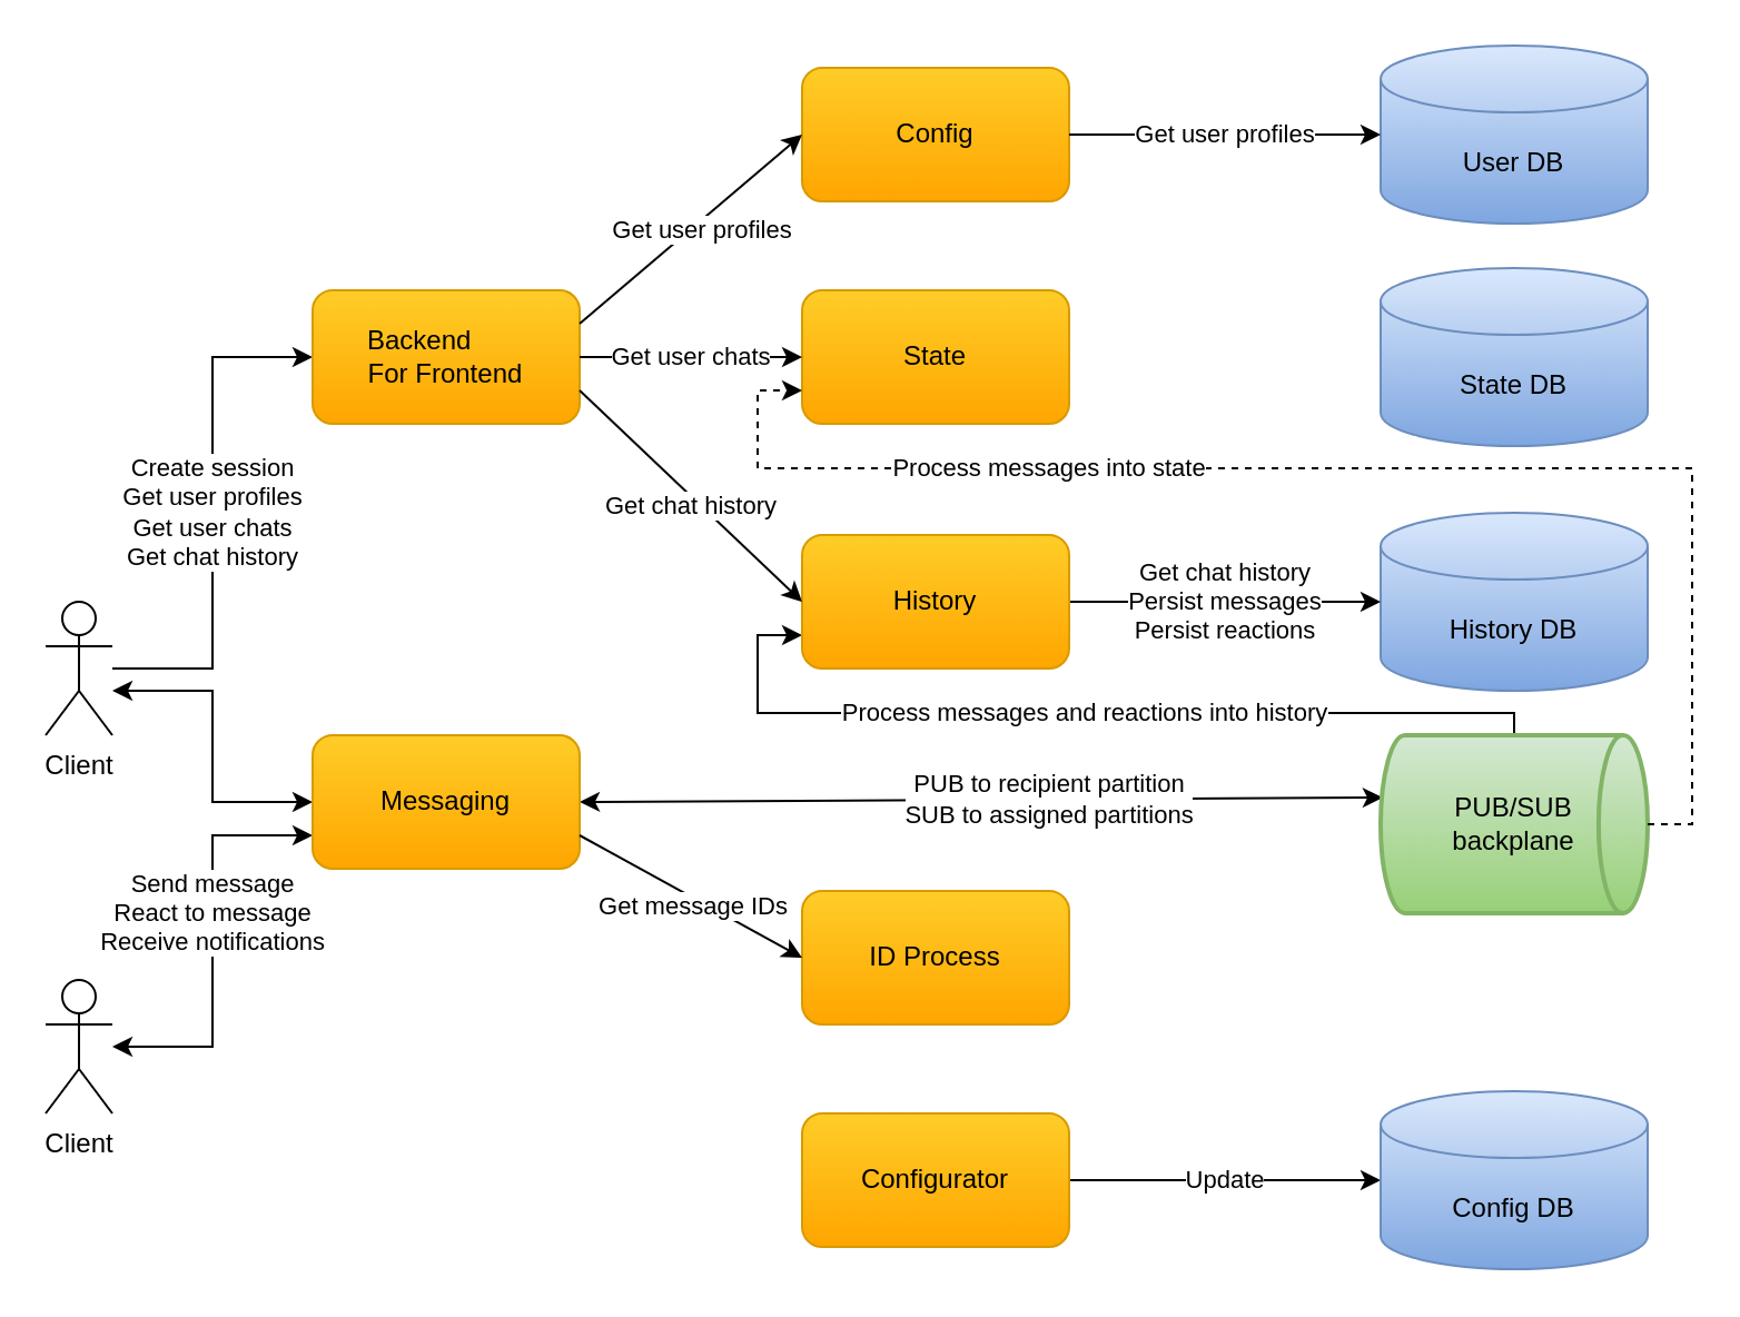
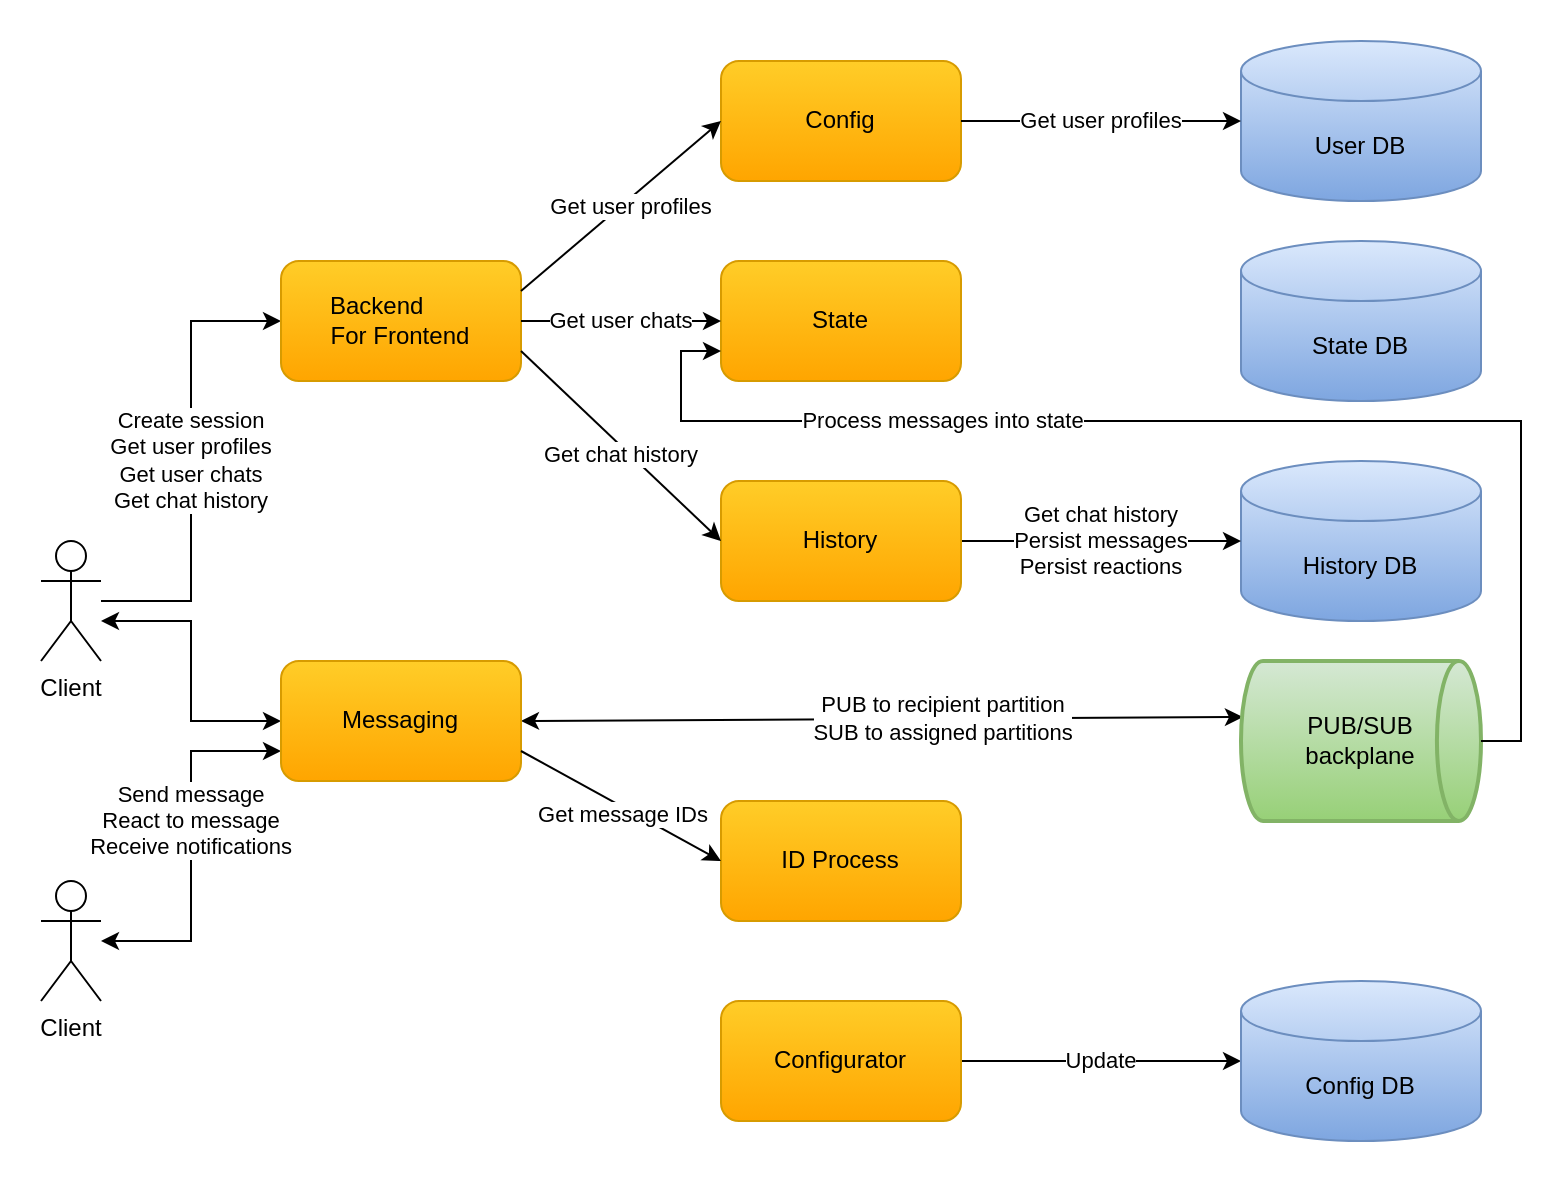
  <mxCell id="0" />
  <mxCell id="1" parent="0" />
  <mxCell id="2" value="" style="edgeStyle=orthogonalEdgeStyle;rounded=0;orthogonalLoop=1;jettySize=auto;html=1;entryX=0;entryY=0.5;entryDx=0;entryDy=0;startArrow=classic;startFill=1;" parent="1" source="4" target="8" edge="1"><mxGeometry relative="1" as="geometry"><Array as="points"><mxPoint x="95" y="310" /><mxPoint x="95" y="360" /></Array></mxGeometry></mxCell>
  <mxCell id="3" value="Create session&lt;br&gt;Get user profiles&lt;br&gt;Get user chats&lt;br&gt;Get chat history" style="edgeStyle=orthogonalEdgeStyle;rounded=0;orthogonalLoop=1;jettySize=auto;html=1;entryX=0;entryY=0.5;entryDx=0;entryDy=0;" parent="1" source="4" target="19" edge="1"><mxGeometry relative="1" as="geometry"><Array as="points"><mxPoint x="95" y="300" /><mxPoint x="95" y="160" /></Array></mxGeometry></mxCell>
  <mxCell id="4" value="Client" style="shape=umlActor;verticalLabelPosition=bottom;verticalAlign=top;html=1;outlineConnect=0;" parent="1" vertex="1"><mxGeometry x="20" y="270" width="30" height="60" as="geometry" /></mxCell>
  <mxCell id="5" value="Send message&lt;br&gt;React to message&lt;br&gt;Receive notifications" style="edgeStyle=orthogonalEdgeStyle;rounded=0;orthogonalLoop=1;jettySize=auto;html=1;entryX=0;entryY=0.75;entryDx=0;entryDy=0;startArrow=classic;startFill=1;" parent="1" source="6" target="8" edge="1"><mxGeometry x="0.135" relative="1" as="geometry"><mxPoint as="offset" /></mxGeometry></mxCell>
  <mxCell id="6" value="Client" style="shape=umlActor;verticalLabelPosition=bottom;verticalAlign=top;html=1;outlineConnect=0;" parent="1" vertex="1"><mxGeometry x="20" y="440" width="30" height="60" as="geometry" /></mxCell>
  <mxCell id="7" value="PUB to recipient partition&lt;br&gt;&lt;div&gt;SUB to assigned partitions&lt;/div&gt;" style="rounded=0;orthogonalLoop=1;jettySize=auto;html=1;entryX=0.008;entryY=0.35;entryDx=0;entryDy=0;entryPerimeter=0;startArrow=classic;startFill=1;exitX=1;exitY=0.5;exitDx=0;exitDy=0;" parent="1" source="8" target="10" edge="1"><mxGeometry x="0.168" relative="1" as="geometry"><mxPoint as="offset" /></mxGeometry></mxCell>
  <mxCell id="8" value="&lt;font style=&quot;font-size: 12px&quot;&gt;Messaging&lt;/font&gt;" style="rounded=1;whiteSpace=wrap;html=1;gradientColor=#ffa500;fillColor=#ffcd28;strokeColor=#d79b00;" parent="1" vertex="1"><mxGeometry x="140" y="330" width="120" height="60" as="geometry" /></mxCell>
- <mxCell id="9" value="Process messages and reactions into history" style="edgeStyle=orthogonalEdgeStyle;rounded=0;orthogonalLoop=1;jettySize=auto;html=1;entryX=0;entryY=0.75;entryDx=0;entryDy=0;exitX=0.5;exitY=0;exitDx=0;exitDy=0;exitPerimeter=0;" parent="1" source="10" target="16" edge="1"><mxGeometry relative="1" as="geometry"><mxPoint as="offset" /><Array as="points"><mxPoint x="680" y="320" /><mxPoint x="340" y="320" /><mxPoint x="340" y="285" /></Array></mxGeometry></mxCell>
  <mxCell id="10" value="PUB/SUB&lt;br&gt;backplane" style="strokeWidth=2;html=1;shape=mxgraph.flowchart.direct_data;whiteSpace=wrap;gradientColor=#97d077;fillColor=#d5e8d4;strokeColor=#82b366;" parent="1" vertex="1"><mxGeometry x="620" y="330" width="120" height="80" as="geometry" /></mxCell>
  <mxCell id="11" value="History DB" style="shape=cylinder3;whiteSpace=wrap;html=1;boundedLbl=1;backgroundOutline=1;size=15;gradientColor=#7ea6e0;fillColor=#dae8fc;strokeColor=#6c8ebf;" parent="1" vertex="1"><mxGeometry x="620" y="230" width="120" height="80" as="geometry" /></mxCell>
  <mxCell id="12" value="&lt;font style=&quot;font-size: 11px&quot;&gt;Get chat history&lt;br&gt;Persist messages&lt;br&gt;Persist reactions&lt;br&gt;&lt;/font&gt;" style="rounded=0;orthogonalLoop=1;jettySize=auto;html=1;entryX=0;entryY=0.5;entryDx=0;entryDy=0;entryPerimeter=0;startArrow=none;startFill=0;exitX=1;exitY=0.5;exitDx=0;exitDy=0;" parent="1" source="16" target="11" edge="1"><mxGeometry relative="1" as="geometry"><mxPoint x="350" y="185" as="sourcePoint" /><mxPoint x="580" y="330" as="targetPoint" /><mxPoint as="offset" /><Array as="points" /></mxGeometry></mxCell>
  <mxCell id="13" value="Update" style="edgeStyle=orthogonalEdgeStyle;rounded=0;orthogonalLoop=1;jettySize=auto;html=1;entryX=0;entryY=0.5;entryDx=0;entryDy=0;entryPerimeter=0;exitX=1;exitY=0.5;exitDx=0;exitDy=0;" parent="1" source="14" target="15" edge="1"><mxGeometry relative="1" as="geometry" /></mxCell>
  <mxCell id="14" value="Configurator" style="rounded=1;whiteSpace=wrap;html=1;gradientColor=#ffa500;fillColor=#ffcd28;strokeColor=#d79b00;" parent="1" vertex="1"><mxGeometry x="360" y="500" width="120" height="60" as="geometry" /></mxCell>
  <mxCell id="15" value="Config DB" style="shape=cylinder3;whiteSpace=wrap;html=1;boundedLbl=1;backgroundOutline=1;size=15;gradientColor=#7ea6e0;fillColor=#dae8fc;strokeColor=#6c8ebf;" parent="1" vertex="1"><mxGeometry x="620" y="490" width="120" height="80" as="geometry" /></mxCell>
  <mxCell id="16" value="&lt;font style=&quot;font-size: 12px&quot;&gt;History&lt;/font&gt;" style="rounded=1;whiteSpace=wrap;html=1;gradientColor=#ffa500;fillColor=#ffcd28;strokeColor=#d79b00;" parent="1" vertex="1"><mxGeometry x="360" y="240" width="120" height="60" as="geometry" /></mxCell>
  <mxCell id="17" value="&lt;font style=&quot;font-size: 12px&quot;&gt;ID Process&lt;/font&gt;" style="rounded=1;whiteSpace=wrap;html=1;gradientColor=#ffa500;fillColor=#ffcd28;strokeColor=#d79b00;" parent="1" vertex="1"><mxGeometry x="360" y="400" width="120" height="60" as="geometry" /></mxCell>
  <mxCell id="18" value="Get message IDs" style="endArrow=classic;html=1;exitX=1;exitY=0.75;exitDx=0;exitDy=0;entryX=0;entryY=0.5;entryDx=0;entryDy=0;" parent="1" source="8" target="17" edge="1"><mxGeometry x="0.044" y="-3" width="50" height="50" relative="1" as="geometry"><mxPoint x="510" y="245" as="sourcePoint" /><mxPoint x="270" y="435" as="targetPoint" /><mxPoint as="offset" /></mxGeometry></mxCell>
  <mxCell id="19" value="&lt;font style=&quot;font-size: 12px&quot;&gt;Backend&amp;nbsp; &amp;nbsp; &amp;nbsp; &amp;nbsp;&lt;br&gt;For Frontend&lt;/font&gt;" style="rounded=1;whiteSpace=wrap;html=1;gradientColor=#ffa500;fillColor=#ffcd28;strokeColor=#d79b00;" parent="1" vertex="1"><mxGeometry x="140" y="130" width="120" height="60" as="geometry" /></mxCell>
  <mxCell id="20" value="State DB" style="shape=cylinder3;whiteSpace=wrap;html=1;boundedLbl=1;backgroundOutline=1;size=15;gradientColor=#7ea6e0;fillColor=#dae8fc;strokeColor=#6c8ebf;" parent="1" vertex="1"><mxGeometry x="620" y="120" width="120" height="80" as="geometry" /></mxCell>
  <mxCell id="21" value="&lt;font style=&quot;font-size: 12px&quot;&gt;State&lt;/font&gt;" style="rounded=1;whiteSpace=wrap;html=1;gradientColor=#ffa500;fillColor=#ffcd28;strokeColor=#d79b00;" parent="1" vertex="1"><mxGeometry x="360" y="130" width="120" height="60" as="geometry" /></mxCell>
- <mxCell id="22" value="Process messages into state" style="edgeStyle=orthogonalEdgeStyle;rounded=0;orthogonalLoop=1;jettySize=auto;html=1;entryX=0;entryY=0.75;entryDx=0;entryDy=0;exitX=1;exitY=0.5;exitDx=0;exitDy=0;exitPerimeter=0;dashed=1;" parent="1" source="10" target="21" edge="1"><mxGeometry x="0.433" relative="1" as="geometry"><mxPoint as="offset" /><Array as="points"><mxPoint x="760" y="370" /><mxPoint x="760" y="210" /><mxPoint x="340" y="210" /><mxPoint x="340" y="175" /></Array><mxPoint x="550" y="460" as="sourcePoint" /><mxPoint x="410" y="320" as="targetPoint" /></mxGeometry></mxCell>
+ <mxCell id="22" value="Process messages into state" style="edgeStyle=orthogonalEdgeStyle;rounded=0;orthogonalLoop=1;jettySize=auto;html=1;entryX=0;entryY=0.75;entryDx=0;entryDy=0;exitX=1;exitY=0.5;exitDx=0;exitDy=0;exitPerimeter=0;" parent="1" source="10" target="21" edge="1"><mxGeometry x="0.433" relative="1" as="geometry"><mxPoint as="offset" /><Array as="points"><mxPoint x="760" y="370" /><mxPoint x="760" y="210" /><mxPoint x="340" y="210" /><mxPoint x="340" y="175" /></Array><mxPoint x="550" y="460" as="sourcePoint" /><mxPoint x="410" y="320" as="targetPoint" /></mxGeometry></mxCell>
  <mxCell id="23" value="Get chat history" style="endArrow=classic;html=1;exitX=1;exitY=0.75;exitDx=0;exitDy=0;entryX=0;entryY=0.5;entryDx=0;entryDy=0;" parent="1" source="19" target="16" edge="1"><mxGeometry x="0.044" y="-3" width="50" height="50" relative="1" as="geometry"><mxPoint x="270" y="445" as="sourcePoint" /><mxPoint x="350" y="510" as="targetPoint" /><mxPoint as="offset" /></mxGeometry></mxCell>
  <mxCell id="24" value="Get user chats" style="endArrow=classic;html=1;entryX=0;entryY=0.5;entryDx=0;entryDy=0;exitX=1;exitY=0.5;exitDx=0;exitDy=0;" parent="1" source="19" target="21" edge="1"><mxGeometry width="50" height="50" relative="1" as="geometry"><mxPoint x="260" y="240" as="sourcePoint" /><mxPoint x="310" y="190" as="targetPoint" /><mxPoint as="offset" /></mxGeometry></mxCell>
  <mxCell id="25" value="&lt;font style=&quot;font-size: 12px&quot;&gt;Config&lt;/font&gt;" style="rounded=1;whiteSpace=wrap;html=1;gradientColor=#ffa500;fillColor=#ffcd28;strokeColor=#d79b00;" parent="1" vertex="1"><mxGeometry x="360" y="30" width="120" height="60" as="geometry" /></mxCell>
  <mxCell id="26" value="User DB" style="shape=cylinder3;whiteSpace=wrap;html=1;boundedLbl=1;backgroundOutline=1;size=15;gradientColor=#7ea6e0;fillColor=#dae8fc;strokeColor=#6c8ebf;" parent="1" vertex="1"><mxGeometry x="620" y="20" width="120" height="80" as="geometry" /></mxCell>
  <mxCell id="27" value="&lt;font style=&quot;font-size: 11px&quot;&gt;Get user profiles&lt;br&gt;&lt;/font&gt;" style="rounded=0;orthogonalLoop=1;jettySize=auto;html=1;entryX=0;entryY=0.5;entryDx=0;entryDy=0;entryPerimeter=0;startArrow=none;startFill=0;" parent="1" target="26" edge="1"><mxGeometry relative="1" as="geometry"><mxPoint x="480" y="60" as="sourcePoint" /><mxPoint x="550" y="110" as="targetPoint" /><mxPoint as="offset" /><Array as="points" /></mxGeometry></mxCell>
  <mxCell id="28" value="Get user profiles" style="endArrow=classic;html=1;entryX=0;entryY=0.5;entryDx=0;entryDy=0;exitX=1;exitY=0.25;exitDx=0;exitDy=0;" parent="1" source="19" target="25" edge="1"><mxGeometry x="0.044" y="-3" width="50" height="50" relative="1" as="geometry"><mxPoint x="270" y="40" as="sourcePoint" /><mxPoint x="370" y="290" as="targetPoint" /><mxPoint as="offset" /></mxGeometry></mxCell>
